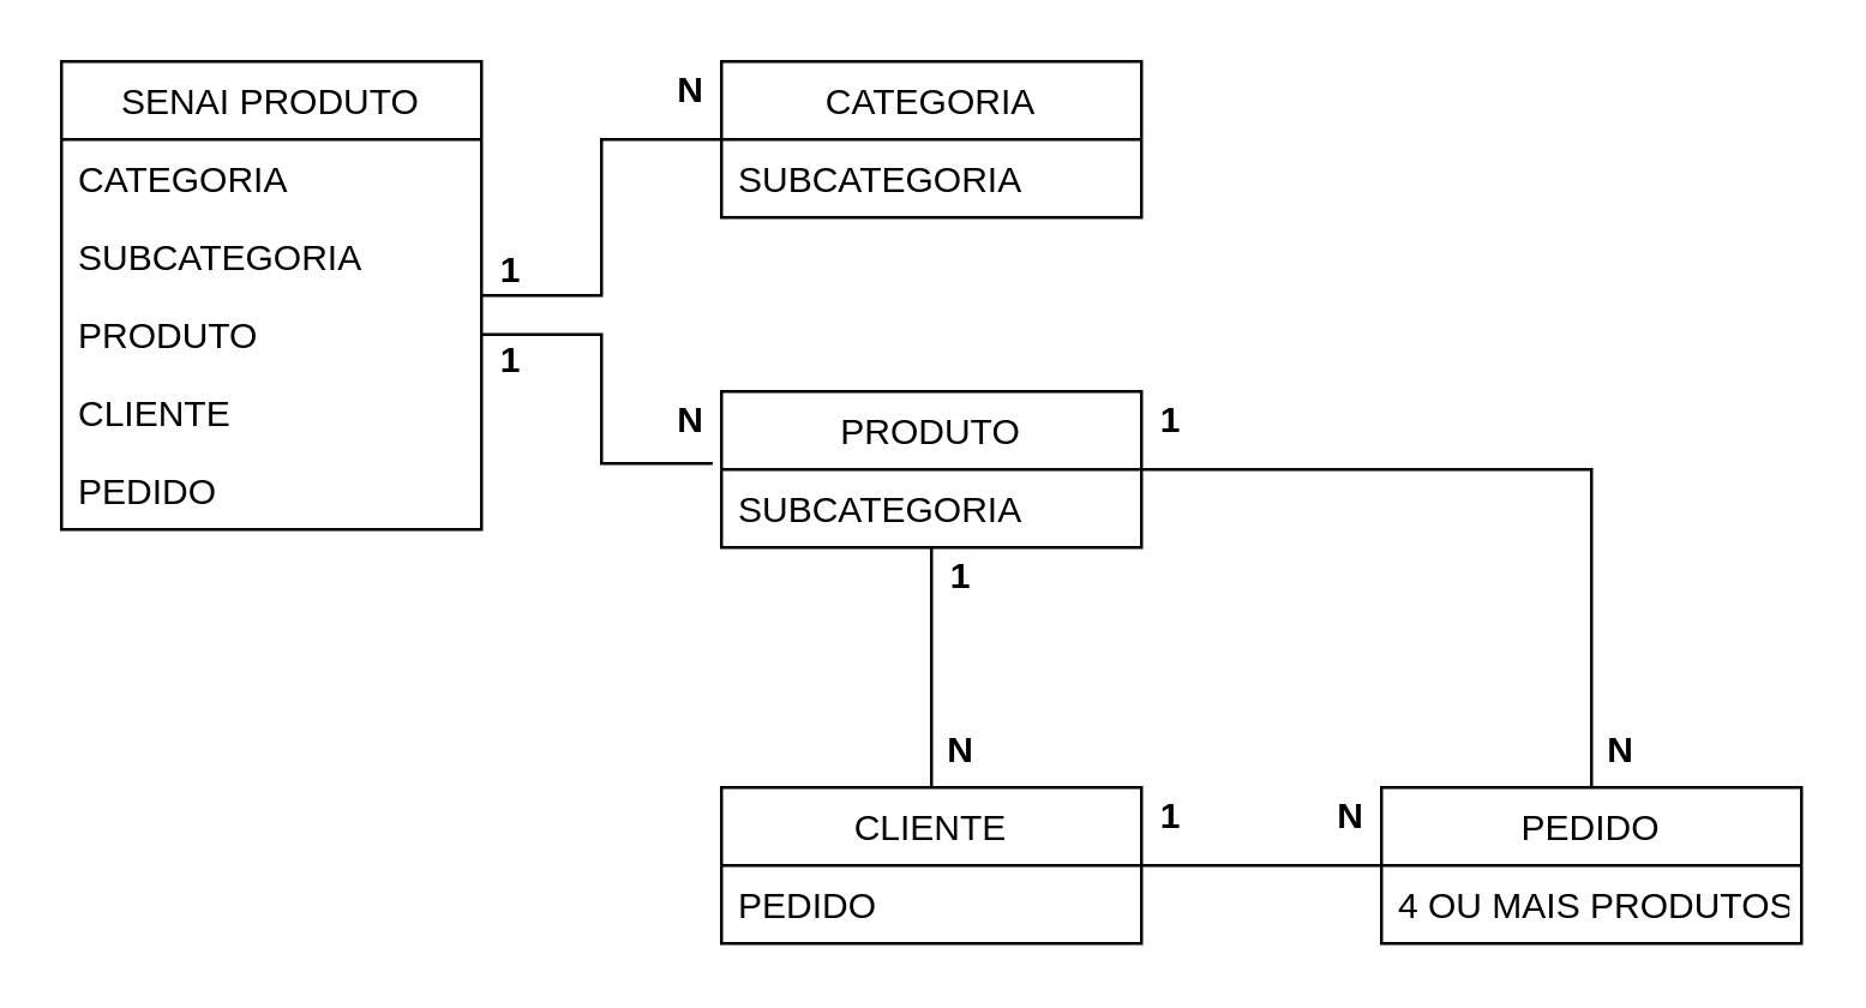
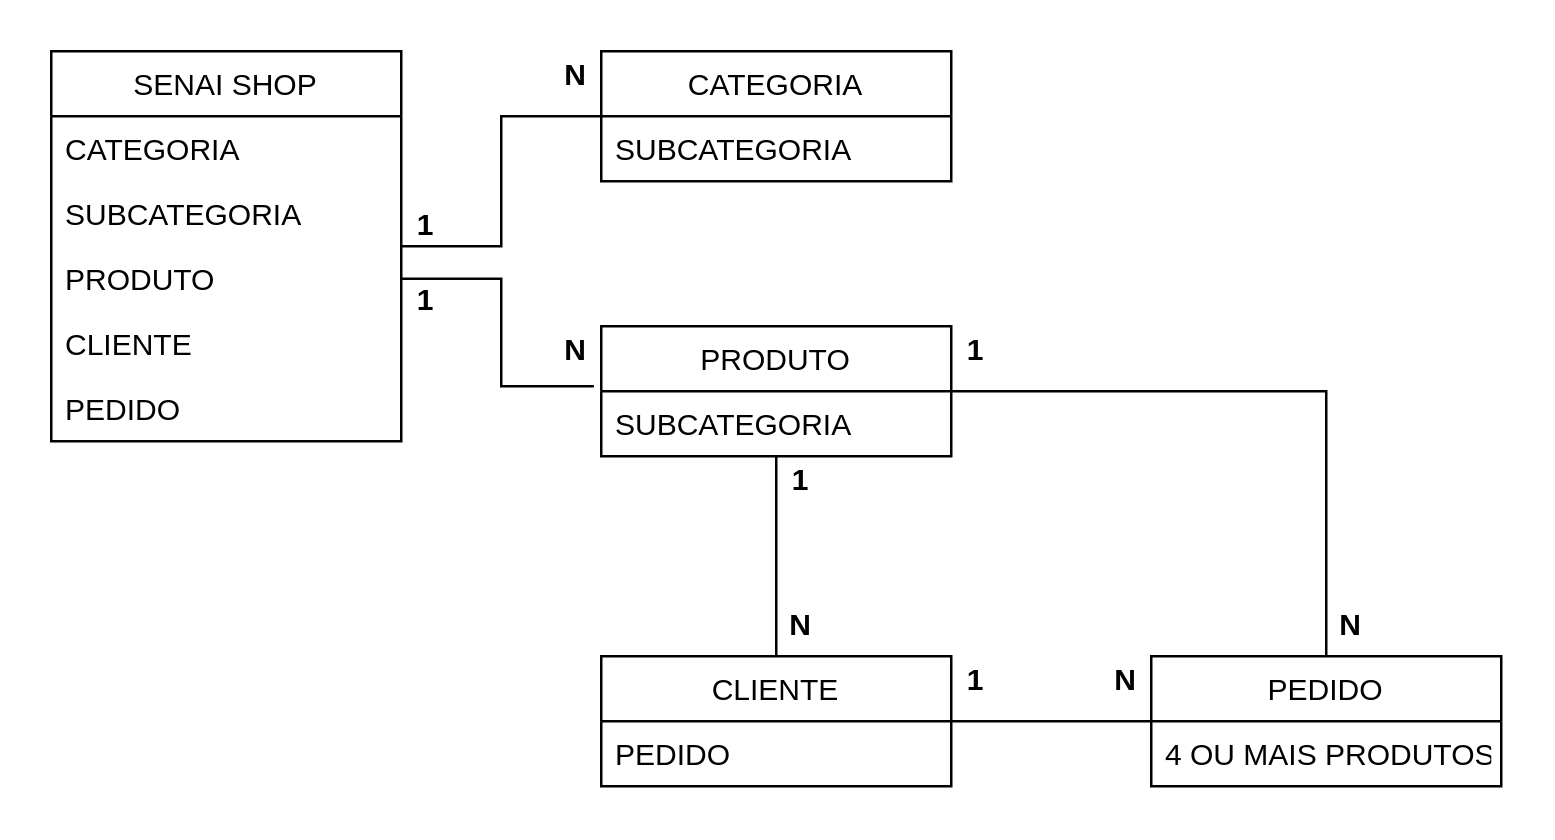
  <mxCell id="0" />
  <mxCell id="1" parent="0" />
  <mxCell id="2" value="" style="edgeStyle=orthogonalEdgeStyle;rounded=0;orthogonalLoop=1;jettySize=auto;html=1;endArrow=none;endFill=0;" edge="1" parent="1" source="3" target="9"><mxGeometry relative="1" as="geometry" /></mxCell>
- <mxCell id="3" value="SENAI PRODUTO" style="swimlane;fontStyle=0;childLayout=stackLayout;horizontal=1;startSize=26;fillColor=none;horizontalStack=0;resizeParent=1;resizeParentMax=0;resizeLast=0;collapsible=1;marginBottom=0;" vertex="1" parent="1"><mxGeometry x="20" y="20" width="140" height="156" as="geometry" /></mxCell>
+ <mxCell id="3" value="SENAI SHOP" style="swimlane;fontStyle=0;childLayout=stackLayout;horizontal=1;startSize=26;fillColor=none;horizontalStack=0;resizeParent=1;resizeParentMax=0;resizeLast=0;collapsible=1;marginBottom=0;" vertex="1" parent="1"><mxGeometry x="20" y="20" width="140" height="156" as="geometry" /></mxCell>
  <mxCell id="4" value="CATEGORIA" style="text;strokeColor=none;fillColor=none;align=left;verticalAlign=top;spacingLeft=4;spacingRight=4;overflow=hidden;rotatable=0;points=[[0,0.5],[1,0.5]];portConstraint=eastwest;" vertex="1" parent="3"><mxGeometry y="26" width="140" height="26" as="geometry" /></mxCell>
  <mxCell id="5" value="SUBCATEGORIA" style="text;strokeColor=none;fillColor=none;align=left;verticalAlign=top;spacingLeft=4;spacingRight=4;overflow=hidden;rotatable=0;points=[[0,0.5],[1,0.5]];portConstraint=eastwest;" vertex="1" parent="3"><mxGeometry y="52" width="140" height="26" as="geometry" /></mxCell>
  <mxCell id="6" value="PRODUTO" style="text;strokeColor=none;fillColor=none;align=left;verticalAlign=top;spacingLeft=4;spacingRight=4;overflow=hidden;rotatable=0;points=[[0,0.5],[1,0.5]];portConstraint=eastwest;" vertex="1" parent="3"><mxGeometry y="78" width="140" height="26" as="geometry" /></mxCell>
  <mxCell id="7" value="CLIENTE" style="text;strokeColor=none;fillColor=none;align=left;verticalAlign=top;spacingLeft=4;spacingRight=4;overflow=hidden;rotatable=0;points=[[0,0.5],[1,0.5]];portConstraint=eastwest;" vertex="1" parent="3"><mxGeometry y="104" width="140" height="26" as="geometry" /></mxCell>
  <mxCell id="8" value="PEDIDO" style="text;strokeColor=none;fillColor=none;align=left;verticalAlign=top;spacingLeft=4;spacingRight=4;overflow=hidden;rotatable=0;points=[[0,0.5],[1,0.5]];portConstraint=eastwest;" vertex="1" parent="3"><mxGeometry y="130" width="140" height="26" as="geometry" /></mxCell>
  <mxCell id="9" value="CATEGORIA" style="swimlane;fontStyle=0;childLayout=stackLayout;horizontal=1;startSize=26;fillColor=none;horizontalStack=0;resizeParent=1;resizeParentMax=0;resizeLast=0;collapsible=1;marginBottom=0;" vertex="1" parent="1"><mxGeometry x="240" y="20" width="140" height="52" as="geometry" /></mxCell>
  <mxCell id="10" value="SUBCATEGORIA" style="text;strokeColor=none;fillColor=none;align=left;verticalAlign=top;spacingLeft=4;spacingRight=4;overflow=hidden;rotatable=0;points=[[0,0.5],[1,0.5]];portConstraint=eastwest;" vertex="1" parent="9"><mxGeometry y="26" width="140" height="26" as="geometry" /></mxCell>
  <mxCell id="11" value="" style="edgeStyle=orthogonalEdgeStyle;rounded=0;orthogonalLoop=1;jettySize=auto;html=1;endArrow=none;endFill=0;" edge="1" parent="1" source="13" target="16"><mxGeometry relative="1" as="geometry" /></mxCell>
  <mxCell id="12" style="edgeStyle=orthogonalEdgeStyle;rounded=0;orthogonalLoop=1;jettySize=auto;html=1;exitX=1;exitY=0.5;exitDx=0;exitDy=0;entryX=0.5;entryY=0;entryDx=0;entryDy=0;endArrow=none;endFill=0;" edge="1" parent="1" source="13" target="18"><mxGeometry relative="1" as="geometry" /></mxCell>
  <mxCell id="13" value="PRODUTO" style="swimlane;fontStyle=0;childLayout=stackLayout;horizontal=1;startSize=26;fillColor=none;horizontalStack=0;resizeParent=1;resizeParentMax=0;resizeLast=0;collapsible=1;marginBottom=0;" vertex="1" parent="1"><mxGeometry x="240" y="130" width="140" height="52" as="geometry" /></mxCell>
  <mxCell id="14" value="SUBCATEGORIA" style="text;strokeColor=none;fillColor=none;align=left;verticalAlign=top;spacingLeft=4;spacingRight=4;overflow=hidden;rotatable=0;points=[[0,0.5],[1,0.5]];portConstraint=eastwest;" vertex="1" parent="13"><mxGeometry y="26" width="140" height="26" as="geometry" /></mxCell>
  <mxCell id="15" value="" style="edgeStyle=orthogonalEdgeStyle;rounded=0;orthogonalLoop=1;jettySize=auto;html=1;endArrow=none;endFill=0;" edge="1" parent="1" source="16" target="18"><mxGeometry relative="1" as="geometry" /></mxCell>
  <mxCell id="16" value="CLIENTE" style="swimlane;fontStyle=0;childLayout=stackLayout;horizontal=1;startSize=26;fillColor=none;horizontalStack=0;resizeParent=1;resizeParentMax=0;resizeLast=0;collapsible=1;marginBottom=0;" vertex="1" parent="1"><mxGeometry x="240" y="262" width="140" height="52" as="geometry" /></mxCell>
  <mxCell id="17" value="PEDIDO" style="text;strokeColor=none;fillColor=none;align=left;verticalAlign=top;spacingLeft=4;spacingRight=4;overflow=hidden;rotatable=0;points=[[0,0.5],[1,0.5]];portConstraint=eastwest;" vertex="1" parent="16"><mxGeometry y="26" width="140" height="26" as="geometry" /></mxCell>
  <mxCell id="18" value="PEDIDO" style="swimlane;fontStyle=0;childLayout=stackLayout;horizontal=1;startSize=26;fillColor=none;horizontalStack=0;resizeParent=1;resizeParentMax=0;resizeLast=0;collapsible=1;marginBottom=0;" vertex="1" parent="1"><mxGeometry x="460" y="262" width="140" height="52" as="geometry" /></mxCell>
  <mxCell id="19" value="4 OU MAIS PRODUTOS" style="text;strokeColor=none;fillColor=none;align=left;verticalAlign=top;spacingLeft=4;spacingRight=4;overflow=hidden;rotatable=0;points=[[0,0.5],[1,0.5]];portConstraint=eastwest;" vertex="1" parent="18"><mxGeometry y="26" width="140" height="26" as="geometry" /></mxCell>
  <mxCell id="20" style="edgeStyle=orthogonalEdgeStyle;rounded=0;orthogonalLoop=1;jettySize=auto;html=1;exitX=1;exitY=0.5;exitDx=0;exitDy=0;entryX=-0.021;entryY=-0.077;entryDx=0;entryDy=0;entryPerimeter=0;endArrow=none;endFill=0;" edge="1" parent="1" source="6" target="14"><mxGeometry relative="1" as="geometry" /></mxCell>
  <mxCell id="21" value="&lt;b&gt;N&lt;/b&gt;" style="text;html=1;strokeColor=none;fillColor=none;align=center;verticalAlign=middle;whiteSpace=wrap;rounded=0;" vertex="1" parent="1"><mxGeometry x="220" y="20" width="20" height="20" as="geometry" /></mxCell>
  <mxCell id="22" value="&lt;b&gt;N&lt;/b&gt;" style="text;html=1;strokeColor=none;fillColor=none;align=center;verticalAlign=middle;whiteSpace=wrap;rounded=0;" vertex="1" parent="1"><mxGeometry x="220" y="130" width="20" height="20" as="geometry" /></mxCell>
  <mxCell id="23" value="&lt;b&gt;N&lt;/b&gt;" style="text;html=1;strokeColor=none;fillColor=none;align=center;verticalAlign=middle;whiteSpace=wrap;rounded=0;" vertex="1" parent="1"><mxGeometry x="310" y="240" width="20" height="20" as="geometry" /></mxCell>
  <mxCell id="24" value="&lt;b&gt;1&lt;/b&gt;" style="text;html=1;strokeColor=none;fillColor=none;align=center;verticalAlign=middle;whiteSpace=wrap;rounded=0;" vertex="1" parent="1"><mxGeometry x="380" y="262" width="20" height="20" as="geometry" /></mxCell>
  <mxCell id="25" value="&lt;b&gt;1&lt;/b&gt;" style="text;html=1;strokeColor=none;fillColor=none;align=center;verticalAlign=middle;whiteSpace=wrap;rounded=0;" vertex="1" parent="1"><mxGeometry x="160" y="110" width="20" height="20" as="geometry" /></mxCell>
  <mxCell id="26" value="&lt;b&gt;1&lt;/b&gt;" style="text;html=1;strokeColor=none;fillColor=none;align=center;verticalAlign=middle;whiteSpace=wrap;rounded=0;" vertex="1" parent="1"><mxGeometry x="160" y="80" width="20" height="20" as="geometry" /></mxCell>
  <mxCell id="27" value="&lt;b&gt;1&lt;/b&gt;" style="text;html=1;strokeColor=none;fillColor=none;align=center;verticalAlign=middle;whiteSpace=wrap;rounded=0;" vertex="1" parent="1"><mxGeometry x="310" y="182" width="20" height="20" as="geometry" /></mxCell>
  <mxCell id="28" value="&lt;b&gt;1&lt;/b&gt;" style="text;html=1;strokeColor=none;fillColor=none;align=center;verticalAlign=middle;whiteSpace=wrap;rounded=0;" vertex="1" parent="1"><mxGeometry x="380" y="130" width="20" height="20" as="geometry" /></mxCell>
  <mxCell id="29" value="&lt;b&gt;N&lt;/b&gt;" style="text;html=1;strokeColor=none;fillColor=none;align=center;verticalAlign=middle;whiteSpace=wrap;rounded=0;" vertex="1" parent="1"><mxGeometry x="440" y="262" width="20" height="20" as="geometry" /></mxCell>
  <mxCell id="30" value="&lt;b&gt;N&lt;/b&gt;" style="text;html=1;strokeColor=none;fillColor=none;align=center;verticalAlign=middle;whiteSpace=wrap;rounded=0;" vertex="1" parent="1"><mxGeometry x="530" y="240" width="20" height="20" as="geometry" /></mxCell>
